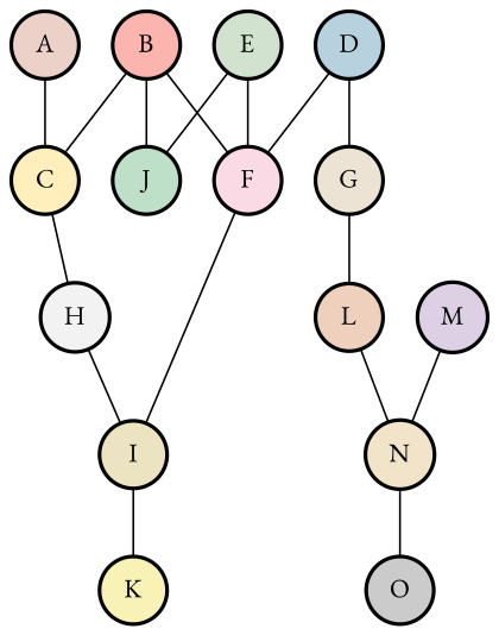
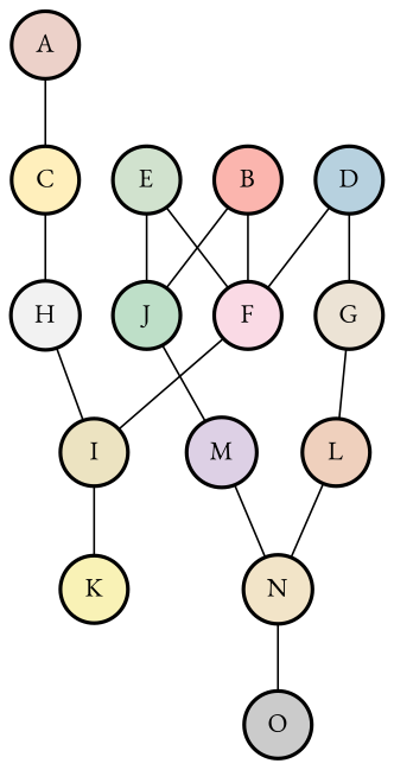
  graph {
    fontname="EB Garamond"
    node [color=black fontname="EB Garamond" shape=circle style="filled,bold"]
    edge [fontname="EB Garamond"]
    A [fillcolor="#ECD1C9"]
    C [fillcolor="#FFEFBC"]
    H [fillcolor="#F2F2F2"]
    I [fillcolor="#ECE3C1"]
    B [fillcolor="#FBB5AE"]
    F [fillcolor="#FADAE5"]
    J [fillcolor="#BEDFC8"]
    D [fillcolor="#B7D1DF"]
    G [fillcolor="#ECE3D5"]
    L [fillcolor="#EFD0BD"]
    K [fillcolor="#F9F2B6"]
    N [fillcolor="#F2E4C8"]
    E [fillcolor="#D1E2CE"]
    M [fillcolor="#DDD0E5"]
    O [fillcolor="#CBCBCB"]
    A -- C
    C -- H
    H -- I
    I -- K
-   B -- C
    B -- F
    B -- J
    F -- I
+   J -- M
    D -- F
    D -- G
    G -- L
    L -- N
    N -- O
    E -- F
    E -- J
    M -- N
  }
